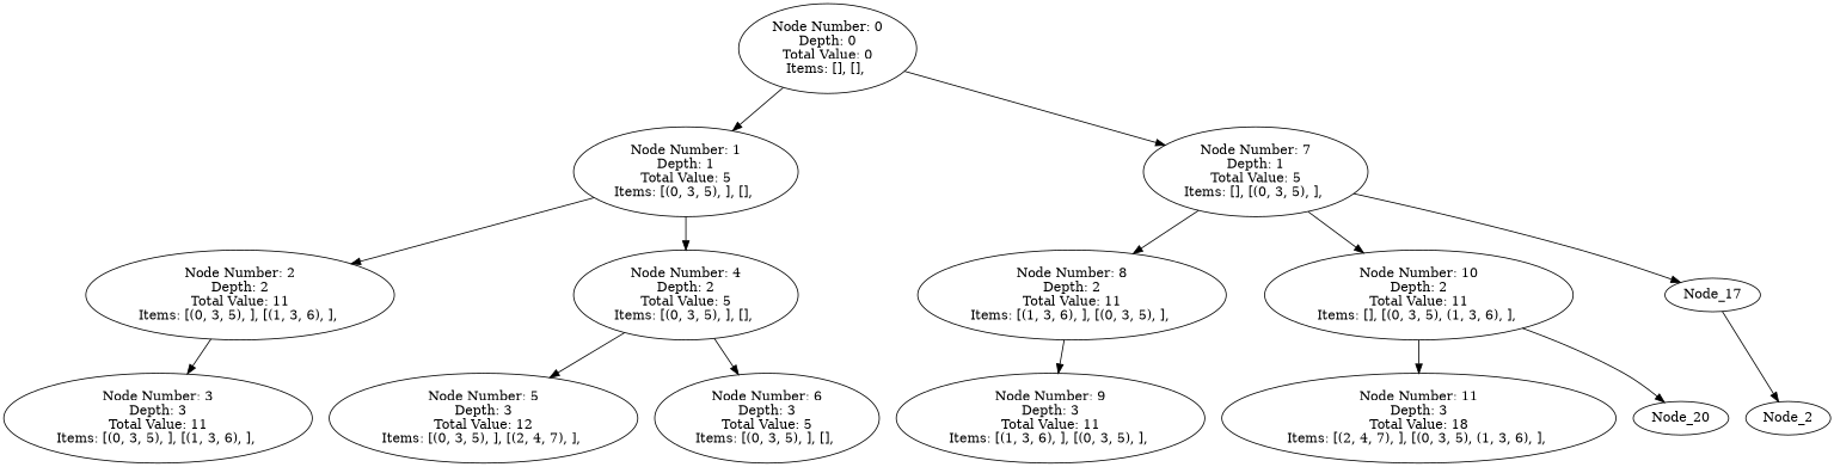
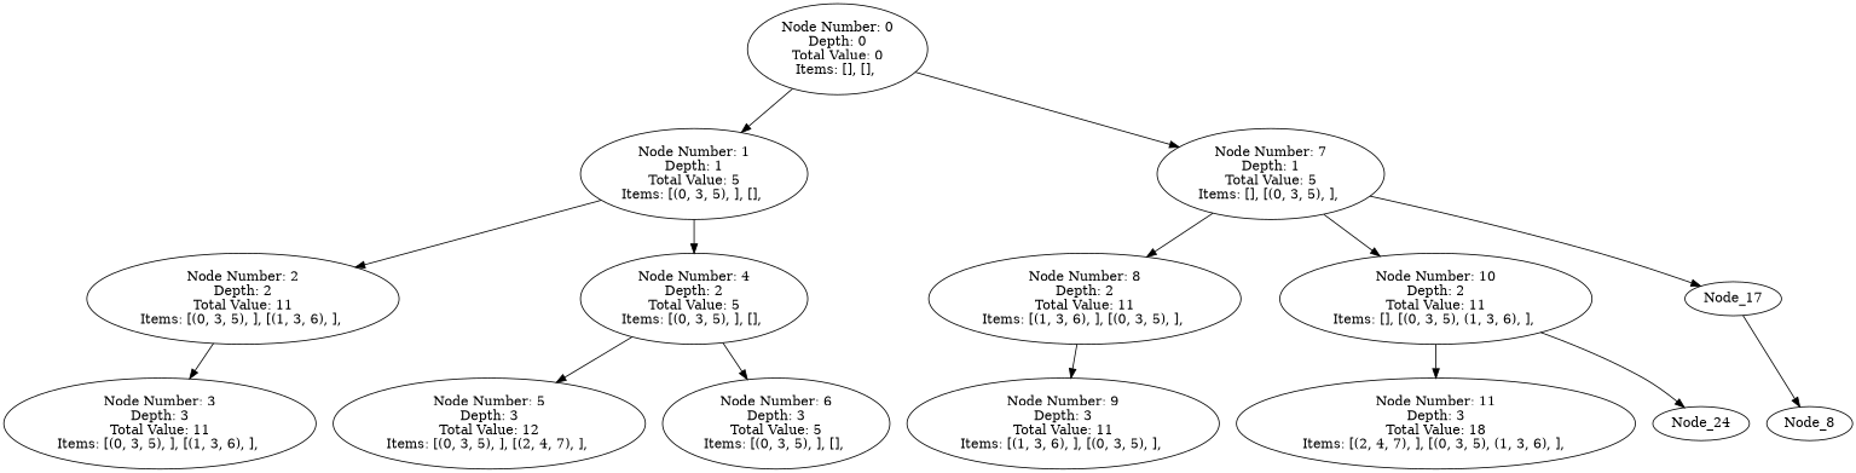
  digraph {
    n1 [label="Node Number: 0\nDepth: 0\nTotal Value: 0\nItems: [], [], "]
    n2 [label="Node Number: 1\nDepth: 1\nTotal Value: 5\nItems: [(0, 3, 5), ], [], "]
    n3 [label="Node Number: 7\nDepth: 1\nTotal Value: 5\nItems: [], [(0, 3, 5), ], "]
    n4 [label="Node Number: 2\nDepth: 2\nTotal Value: 11\nItems: [(0, 3, 5), ], [(1, 3, 6), ], "]
    n5 [label="Node Number: 4\nDepth: 2\nTotal Value: 5\nItems: [(0, 3, 5), ], [], "]
    n6 [label="Node Number: 8\nDepth: 2\nTotal Value: 11\nItems: [(1, 3, 6), ], [(0, 3, 5), ], "]
    n7 [label="Node Number: 10\nDepth: 2\nTotal Value: 11\nItems: [], [(0, 3, 5), (1, 3, 6), ], "]
    Node_17
    n9 [label="Node Number: 3\nDepth: 3\nTotal Value: 11\nItems: [(0, 3, 5), ], [(1, 3, 6), ], "]
    n10 [label="Node Number: 5\nDepth: 3\nTotal Value: 12\nItems: [(0, 3, 5), ], [(2, 4, 7), ], "]
    n11 [label="Node Number: 6\nDepth: 3\nTotal Value: 5\nItems: [(0, 3, 5), ], [], "]
    n12 [label="Node Number: 9\nDepth: 3\nTotal Value: 11\nItems: [(1, 3, 6), ], [(0, 3, 5), ], "]
    n13 [label="Node Number: 11\nDepth: 3\nTotal Value: 18\nItems: [(2, 4, 7), ], [(0, 3, 5), (1, 3, 6), ], "]
-   Node_24 [label=Node_20]
-   Node_2
+   Node_24
+   Node_2 [label=Node_8]
    n1 -> n2
    n1 -> n3
    n2 -> n4
    n2 -> n5
    n3 -> n6
    n3 -> n7
    n3 -> Node_17
    n4 -> n9
    n5 -> n10
    n5 -> n11
    n6 -> n12
    n7 -> n13
    n7 -> Node_24
    Node_17 -> Node_2
  }
